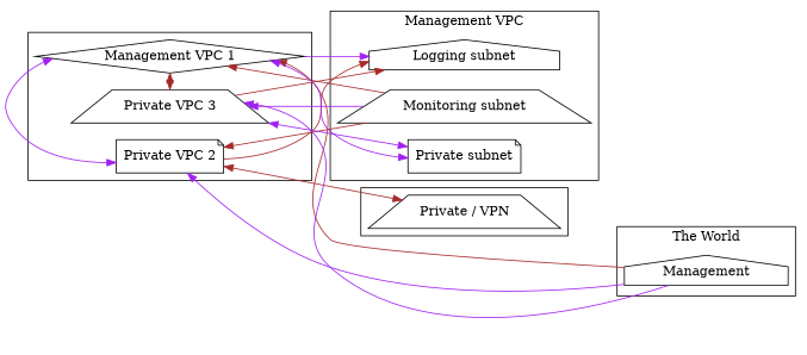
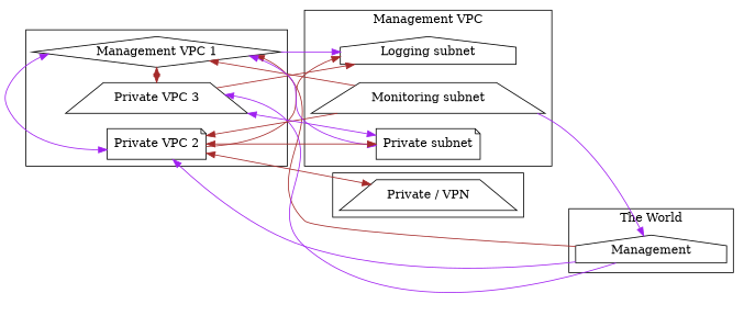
  digraph {
    rankdir=LR
    node [shape=trapezium]
    edge [color=brown]
    n1 [label="Management VPC 1" shape=diamond]
    "Private VPC 2" [shape=note]
    "Private VPC 3"
    n4 [label=Management shape=house]
    "Logging subnet" [shape=house]
    "Monitoring subnet"
    n7 [label="Private subnet" shape=note]
    "Private / VPN"
    subgraph cluster_1 {
      subgraph sub_2 {
        rank=same
        n1
        "Private VPC 2"
        "Private VPC 3"
      }
    }
    subgraph cluster_3 {
      label="The World"
      n4
    }
    subgraph cluster_4 {
      label="Management VPC"
      subgraph sub_5 {
        label="Management VPC"
        rank=same
        "Logging subnet"
        "Monitoring subnet"
        n7
      }
    }
    subgraph cluster_6 {
      "Private / VPN"
    }
    n1 -> "Private VPC 2" [color=purple dir=both]
    n1 -> "Private VPC 3" [dir=both]
    n1 -> "Logging subnet" [color=purple]
    "Private VPC 2" -> "Logging subnet"
    "Private VPC 2" -> "Private / VPN" [dir=both]
    "Private VPC 3" -> "Logging subnet"
    n4 -> n1 [constraint=false]
    n4 -> "Private VPC 2" [color=purple]
    n4 -> "Private VPC 3" [color=purple constraint=false]
    "Monitoring subnet" -> n1 [constraint=false]
    "Monitoring subnet" -> "Private VPC 2"
-   "Monitoring subnet" -> "Private VPC 3" [color=purple]
+   "Monitoring subnet" -> n4 [color=purple]
    n7 -> n1 [color=purple constraint=false dir=both]
+   n7 -> "Private VPC 2" [constraint=false dir=both]
    n7 -> "Private VPC 3" [color=purple constraint=false dir=both]
  }
